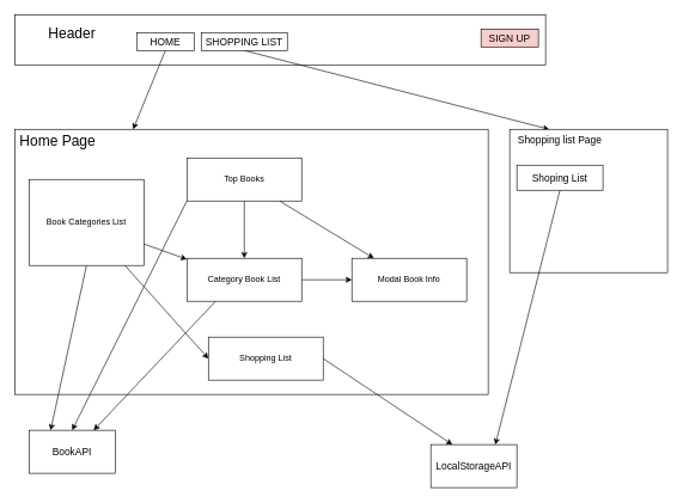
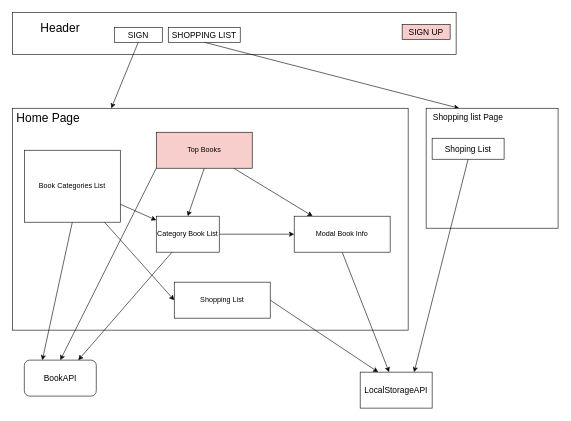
  <mxCell id="0" />
  <mxCell id="1" parent="0" />
  <mxCell id="2" value="" style="rounded=0;whiteSpace=wrap;html=1;" vertex="1" parent="1"><mxGeometry x="20" y="180" width="660" height="370" as="geometry" /></mxCell>
  <mxCell id="3" value="" style="group" vertex="1" connectable="0" parent="1"><mxGeometry x="20" y="20" width="740" height="70" as="geometry" /></mxCell>
  <mxCell id="4" value="" style="group" vertex="1" connectable="0" parent="3"><mxGeometry width="740" height="70" as="geometry" /></mxCell>
  <mxCell id="5" value="" style="rounded=0;whiteSpace=wrap;html=1;" vertex="1" parent="4"><mxGeometry width="740" height="70" as="geometry" /></mxCell>
  <mxCell id="6" value="Header" style="text;html=1;strokeColor=none;fillColor=none;align=center;verticalAlign=middle;whiteSpace=wrap;rounded=0;fontSize=20;" vertex="1" parent="4"><mxGeometry x="20" y="10" width="120" height="30" as="geometry" /></mxCell>
  <mxCell id="7" value="" style="edgeStyle=none;html=1;exitX=1;exitY=0.75;exitDx=0;exitDy=0;" edge="1" parent="1" source="10" target="17"><mxGeometry relative="1" as="geometry" /></mxCell>
  <mxCell id="8" value="" style="edgeStyle=none;html=1;entryX=0;entryY=0.5;entryDx=0;entryDy=0;" edge="1" parent="1" source="10" target="32"><mxGeometry relative="1" as="geometry" /></mxCell>
  <mxCell id="9" style="edgeStyle=none;html=1;exitX=0.5;exitY=1;exitDx=0;exitDy=0;entryX=0.25;entryY=0;entryDx=0;entryDy=0;fontSize=14;" edge="1" parent="1" source="10" target="28"><mxGeometry relative="1" as="geometry" /></mxCell>
  <mxCell id="10" value="Book Categories List" style="rounded=0;whiteSpace=wrap;html=1;" vertex="1" parent="1"><mxGeometry x="40" y="250" width="160" height="120" as="geometry" /></mxCell>
  <mxCell id="11" style="edgeStyle=none;html=1;exitX=0.5;exitY=1;exitDx=0;exitDy=0;entryX=0.5;entryY=0;entryDx=0;entryDy=0;" edge="1" parent="1" source="14" target="17"><mxGeometry relative="1" as="geometry" /></mxCell>
  <mxCell id="12" value="" style="edgeStyle=none;html=1;" edge="1" parent="1" source="14" target="33"><mxGeometry relative="1" as="geometry" /></mxCell>
  <mxCell id="13" style="edgeStyle=none;html=1;exitX=0;exitY=1;exitDx=0;exitDy=0;entryX=0.5;entryY=0;entryDx=0;entryDy=0;fontSize=14;" edge="1" parent="1" source="14" target="28"><mxGeometry relative="1" as="geometry" /></mxCell>
- <mxCell id="14" value="Top Books" style="rounded=0;whiteSpace=wrap;html=1;" vertex="1" parent="1"><mxGeometry x="260" y="220" width="160" height="60" as="geometry" /></mxCell>
+ <mxCell id="14" value="Top Books" style="rounded=0;whiteSpace=wrap;html=1;fillColor=#f8cecc;" vertex="1" parent="1"><mxGeometry x="260" y="220" width="160" height="60" as="geometry" /></mxCell>
  <mxCell id="15" style="edgeStyle=none;html=1;exitX=1;exitY=0.5;exitDx=0;exitDy=0;entryX=0;entryY=0.5;entryDx=0;entryDy=0;" edge="1" parent="1" source="17" target="33"><mxGeometry relative="1" as="geometry" /></mxCell>
  <mxCell id="16" style="edgeStyle=none;html=1;exitX=0.25;exitY=1;exitDx=0;exitDy=0;entryX=0.75;entryY=0;entryDx=0;entryDy=0;fontSize=14;" edge="1" parent="1" source="17" target="28"><mxGeometry relative="1" as="geometry" /></mxCell>
- <mxCell id="17" value="Category Book List" style="rounded=0;whiteSpace=wrap;html=1;" vertex="1" parent="1"><mxGeometry x="260" y="360" width="160" height="60" as="geometry" /></mxCell>
+ <mxCell id="17" value="Category Book List" style="rounded=0;whiteSpace=wrap;html=1;" vertex="1" parent="1"><mxGeometry x="260" y="360" width="105" height="60" as="geometry" /></mxCell>
  <mxCell id="18" style="edgeStyle=none;html=1;exitX=1;exitY=0.5;exitDx=0;exitDy=0;entryX=0.25;entryY=0;entryDx=0;entryDy=0;fontSize=14;" edge="1" parent="1" source="32" target="27"><mxGeometry relative="1" as="geometry" /></mxCell>
+ <mxCell id="19" value="" style="edgeStyle=none;html=1;exitX=0.5;exitY=1;exitDx=0;exitDy=0;" edge="1" parent="1" source="33" target="27"><mxGeometry relative="1" as="geometry"><mxPoint x="680" y="520" as="targetPoint" /></mxGeometry></mxCell>
  <mxCell id="20" style="edgeStyle=none;html=1;exitX=0.5;exitY=1;exitDx=0;exitDy=0;entryX=0.25;entryY=0;entryDx=0;entryDy=0;fontSize=14;" edge="1" parent="1" source="21" target="2"><mxGeometry relative="1" as="geometry" /></mxCell>
- <mxCell id="21" value="HOME" style="rounded=0;whiteSpace=wrap;html=1;fontSize=14;" vertex="1" parent="1"><mxGeometry x="190" y="45" width="80" height="25" as="geometry" /></mxCell>
+ <mxCell id="21" value="SIGN" style="rounded=0;whiteSpace=wrap;html=1;fontSize=14;" vertex="1" parent="1"><mxGeometry x="190" y="45" width="80" height="25" as="geometry" /></mxCell>
  <mxCell id="22" style="edgeStyle=none;html=1;exitX=0.5;exitY=1;exitDx=0;exitDy=0;entryX=0.25;entryY=0;entryDx=0;entryDy=0;fontSize=14;" edge="1" parent="1" source="23" target="25"><mxGeometry relative="1" as="geometry" /></mxCell>
  <mxCell id="23" value="SHOPPING LIST" style="rounded=0;whiteSpace=wrap;html=1;fontSize=14;" vertex="1" parent="1"><mxGeometry x="280" y="45" width="120" height="25" as="geometry" /></mxCell>
  <mxCell id="24" value="SIGN UP" style="rounded=0;whiteSpace=wrap;html=1;fontSize=14;fillColor=#f8cecc;" vertex="1" parent="1"><mxGeometry x="670" y="40" width="80" height="25" as="geometry" /></mxCell>
  <mxCell id="25" value="" style="rounded=0;whiteSpace=wrap;html=1;fontSize=14;" vertex="1" parent="1"><mxGeometry x="710" y="180" width="220" height="200" as="geometry" /></mxCell>
  <mxCell id="26" value="Shopping list Page" style="text;html=1;strokeColor=none;fillColor=none;align=center;verticalAlign=middle;whiteSpace=wrap;rounded=0;fontSize=14;" vertex="1" parent="1"><mxGeometry x="710" y="180" width="140" height="30" as="geometry" /></mxCell>
  <mxCell id="27" value="LocalStorageAPI" style="rounded=0;whiteSpace=wrap;html=1;fontSize=14;" vertex="1" parent="1"><mxGeometry x="600" y="620" width="120" height="60" as="geometry" /></mxCell>
- <mxCell id="28" value="BookAPI" style="rounded=0;whiteSpace=wrap;html=1;fontSize=14;" vertex="1" parent="1"><mxGeometry x="40" y="600" width="120" height="60" as="geometry" /></mxCell>
+ <mxCell id="28" value="BookAPI" style="whiteSpace=wrap;html=1;fontSize=14;rounded=1;" vertex="1" parent="1"><mxGeometry x="40" y="600" width="120" height="60" as="geometry" /></mxCell>
  <mxCell id="29" style="edgeStyle=none;html=1;exitX=0.5;exitY=1;exitDx=0;exitDy=0;entryX=0.75;entryY=0;entryDx=0;entryDy=0;fontSize=14;" edge="1" parent="1" source="30" target="27"><mxGeometry relative="1" as="geometry" /></mxCell>
  <mxCell id="30" value="Shoping List" style="rounded=0;whiteSpace=wrap;html=1;fontSize=14;" vertex="1" parent="1"><mxGeometry x="720" y="230" width="120" height="35" as="geometry" /></mxCell>
  <mxCell id="31" value="Home Page" style="text;html=1;strokeColor=none;fillColor=none;align=center;verticalAlign=middle;whiteSpace=wrap;rounded=0;fontSize=20;" vertex="1" parent="1"><mxGeometry x="20" y="180" width="120" height="30" as="geometry" /></mxCell>
  <mxCell id="32" value="Shopping List" style="rounded=0;whiteSpace=wrap;html=1;" vertex="1" parent="1"><mxGeometry x="290" y="470" width="160" height="60" as="geometry" /></mxCell>
  <mxCell id="33" value="Modal Book Info" style="rounded=0;whiteSpace=wrap;html=1;" vertex="1" parent="1"><mxGeometry x="490" y="360" width="160" height="60" as="geometry" /></mxCell>
